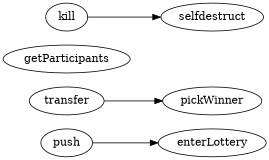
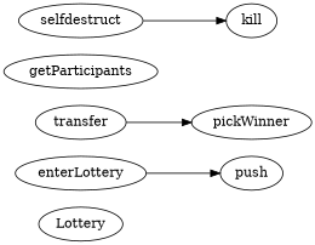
  strict digraph {
    rankdir=LR
+   Lottery
    enterLottery
    push
    transfer
    pickWinner
    getParticipants
    kill
    selfdestruct
-   push -> enterLottery
+   enterLottery -> push
    transfer -> pickWinner
-   kill -> selfdestruct
+   selfdestruct -> kill
  }
